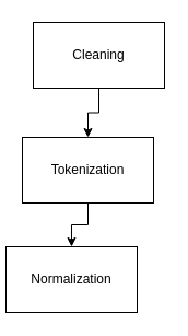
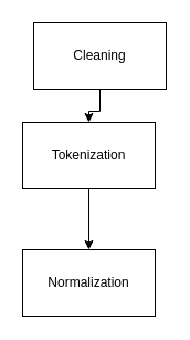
  <mxCell id="0" />
  <mxCell id="1" parent="0" />
  <mxCell id="2" value="" style="edgeStyle=orthogonalEdgeStyle;rounded=0;orthogonalLoop=1;jettySize=auto;html=1;" parent="1" source="3" target="4" edge="1"><mxGeometry relative="1" as="geometry" /></mxCell>
- <mxCell id="3" value="Tokenization" style="rounded=0;whiteSpace=wrap;html=1;" parent="1" vertex="1"><mxGeometry x="20" y="125" width="120" height="60" as="geometry" /></mxCell>
- <mxCell id="4" value="Normalization" style="rounded=0;whiteSpace=wrap;html=1;" parent="1" vertex="1"><mxGeometry x="5" y="225" width="120" height="60" as="geometry" /></mxCell>
+ <mxCell id="3" value="Tokenization" style="rounded=0;whiteSpace=wrap;html=1;" parent="1" vertex="1"><mxGeometry x="20" y="110" width="120" height="60" as="geometry" /></mxCell>
+ <mxCell id="4" value="Normalization" style="rounded=0;whiteSpace=wrap;html=1;" parent="1" vertex="1"><mxGeometry x="20" y="225" width="120" height="60" as="geometry" /></mxCell>
  <mxCell id="5" value="" style="edgeStyle=orthogonalEdgeStyle;rounded=0;orthogonalLoop=1;jettySize=auto;html=1;" parent="1" source="6" target="3" edge="1"><mxGeometry relative="1" as="geometry" /></mxCell>
  <mxCell id="6" value="Cleaning" style="rounded=0;whiteSpace=wrap;html=1;" parent="1" vertex="1"><mxGeometry x="30" y="20" width="120" height="60" as="geometry" /></mxCell>
